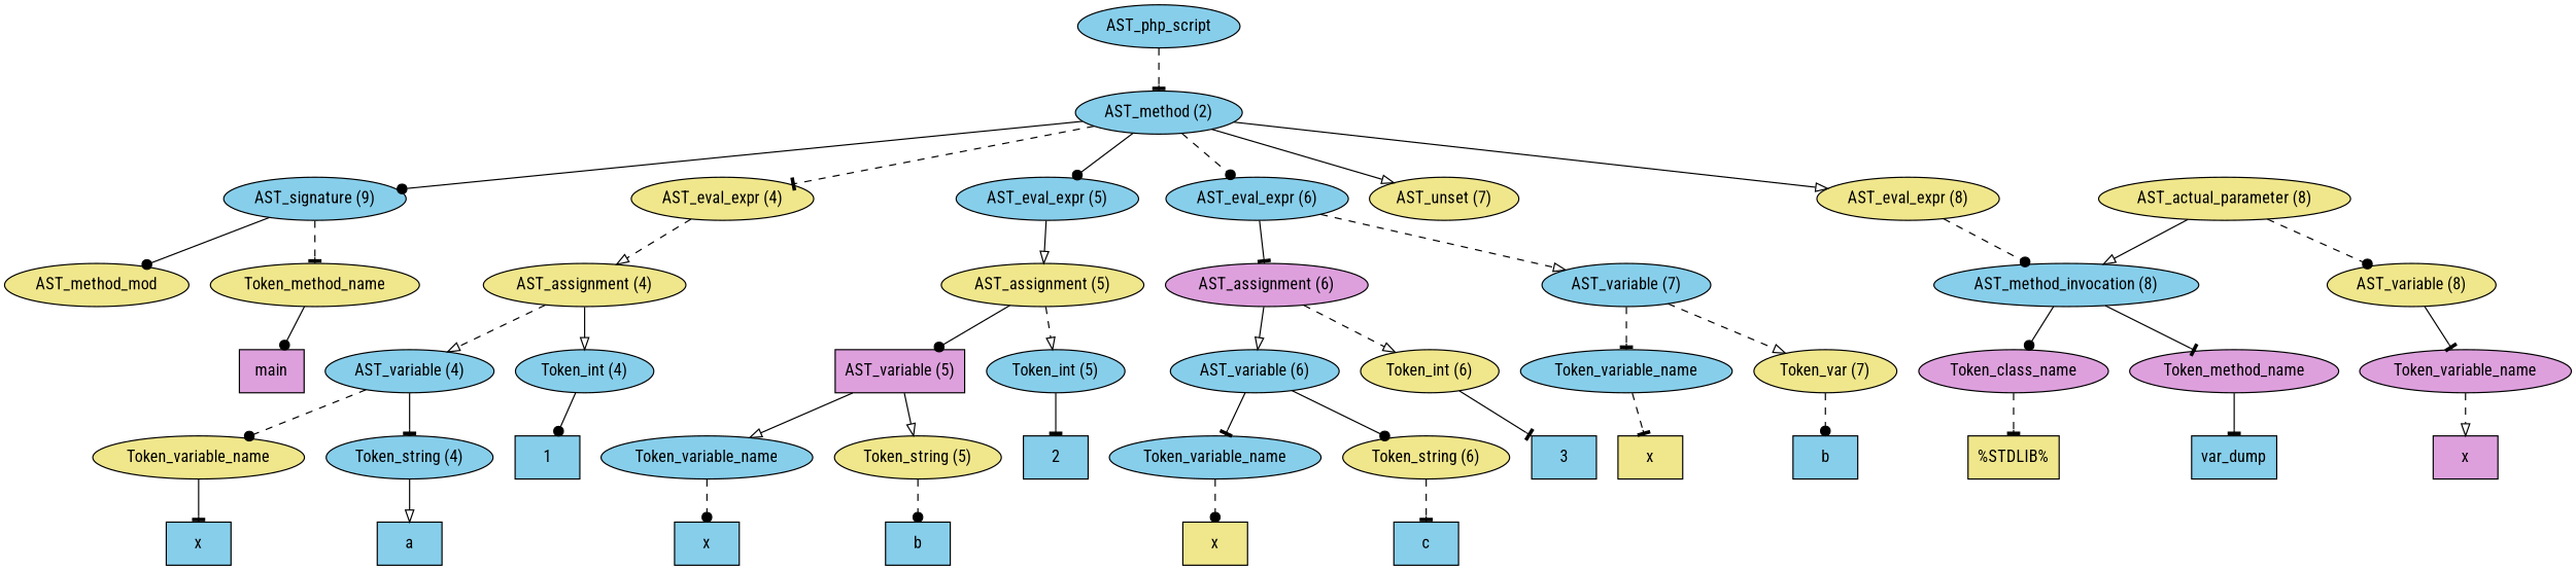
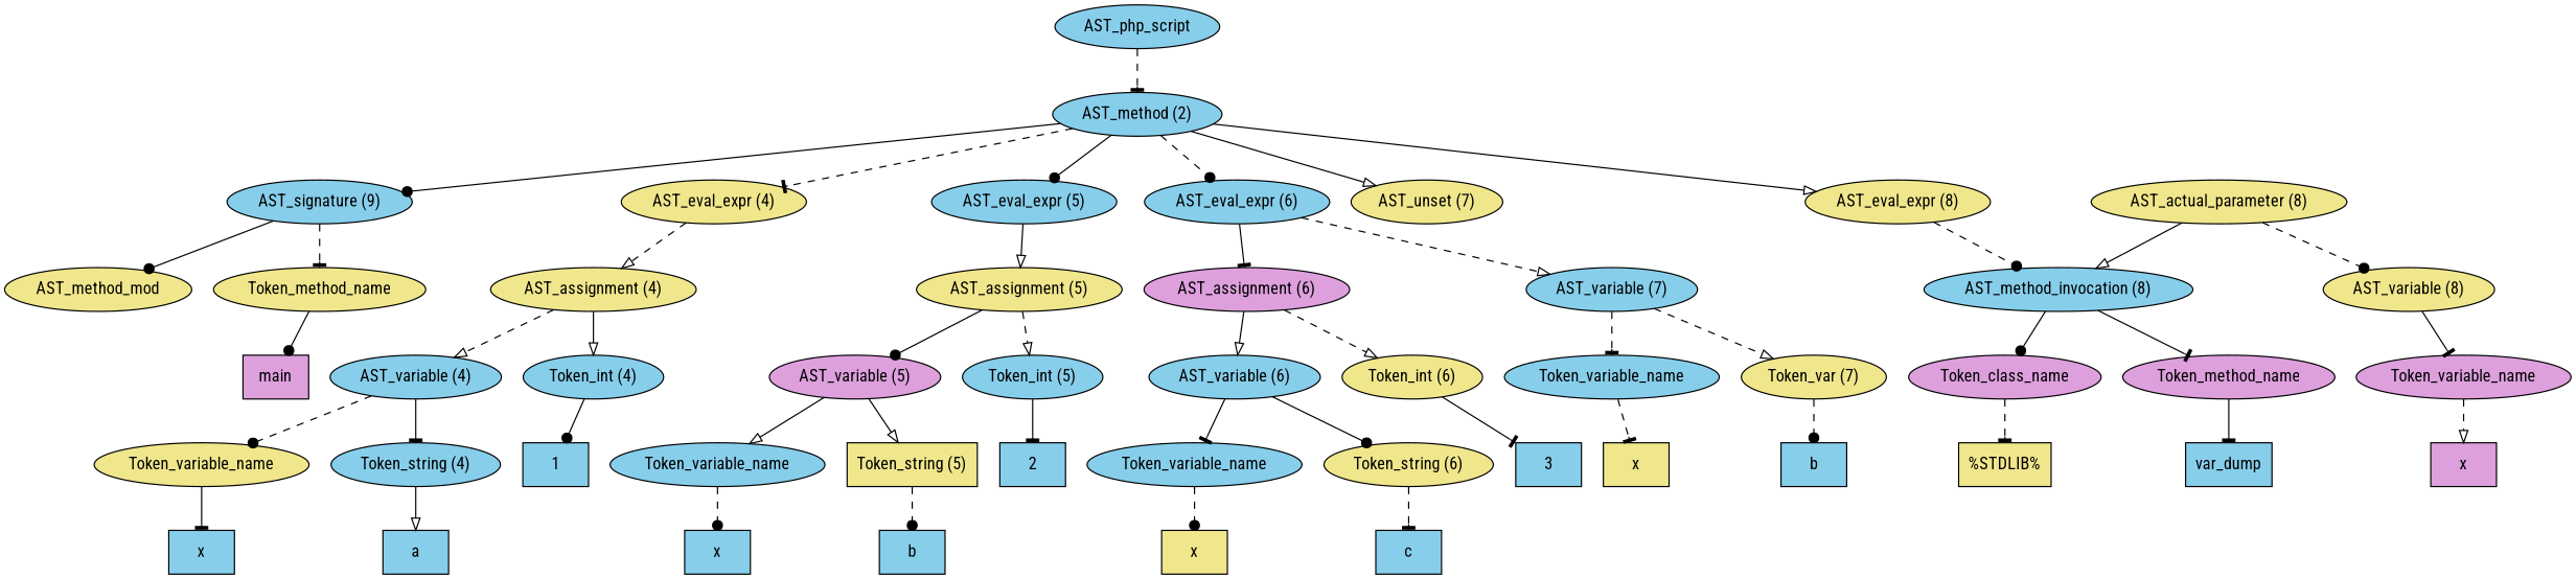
  digraph {
    fontname="Roboto Condensed"
    node [fillcolor=skyblue fontname="Roboto Condensed" style=filled]
    edge [arrowhead=tee fontname="Roboto Condensed" style=solid]
    n1 [label=AST_php_script]
    n2 [label="AST_method (2)"]
    n3 [label="AST_signature (9)"]
    n4 [fillcolor=khaki label="AST_eval_expr (4)"]
    n5 [label="AST_eval_expr (5)"]
    n6 [label="AST_eval_expr (6)"]
    n7 [fillcolor=khaki label="AST_unset (7)"]
    n8 [fillcolor=khaki label="AST_eval_expr (8)"]
    n9 [fillcolor=khaki label=AST_method_mod]
    n10 [fillcolor=khaki label=Token_method_name]
    n11 [fillcolor=khaki label="AST_assignment (4)"]
    n12 [fillcolor=khaki label="AST_assignment (5)"]
    n13 [fillcolor=plum label="AST_assignment (6)"]
    n14 [label="AST_variable (7)"]
    n15 [label="AST_method_invocation (8)"]
    n16 [fillcolor=plum label=main shape=box]
    n17 [label="AST_variable (4)"]
    n18 [label="Token_int (4)"]
    n19 [fillcolor=khaki label=Token_variable_name]
    n20 [label="Token_string (4)"]
    n21 [label=1 shape=box]
    n22 [label=x shape=box]
    n23 [label=a shape=box]
-   n24 [fillcolor=plum label="AST_variable (5)" shape=box]
+   n24 [fillcolor=plum label="AST_variable (5)"]
    n25 [label="Token_int (5)"]
    n26 [label=Token_variable_name]
-   n27 [fillcolor=khaki label="Token_string (5)"]
+   n27 [fillcolor=khaki label="Token_string (5)" shape=box]
    n28 [label=2 shape=box]
    n29 [label=x shape=box]
    n30 [label=b shape=box]
    n31 [label="AST_variable (6)"]
    n32 [fillcolor=khaki label="Token_int (6)"]
    n33 [label=Token_variable_name]
    n34 [fillcolor=khaki label="Token_string (6)"]
    n35 [label=3 shape=box]
    n36 [fillcolor=khaki label=x shape=box]
    n37 [label=c shape=box]
    n38 [label=Token_variable_name]
    n39 [fillcolor=khaki label="Token_var (7)"]
    n40 [fillcolor=khaki label=x shape=box]
    n41 [label=b shape=box]
    n42 [fillcolor=plum label=Token_class_name]
    n43 [fillcolor=plum label=Token_method_name]
    n44 [fillcolor=khaki label="%STDLIB%" shape=box]
    n45 [label=var_dump shape=box]
    n46 [fillcolor=khaki label="AST_actual_parameter (8)"]
    n47 [fillcolor=khaki label="AST_variable (8)"]
    n48 [fillcolor=plum label=Token_variable_name]
    n49 [fillcolor=plum label=x shape=box]
    n1 -> n2 [style=dashed]
    n2 -> n3 [arrowhead=dot]
    n2 -> n4 [style=dashed]
    n2 -> n5 [arrowhead=dot]
    n2 -> n6 [arrowhead=dot style=dashed]
    n2 -> n7 [arrowhead=onormal]
    n2 -> n8 [arrowhead=onormal]
    n3 -> n9 [arrowhead=dot]
    n3 -> n10 [style=dashed]
    n4 -> n11 [arrowhead=onormal style=dashed]
    n5 -> n12 [arrowhead=onormal]
    n6 -> n13
    n6 -> n14 [arrowhead=onormal style=dashed]
    n8 -> n15 [arrowhead=dot style=dashed]
    n10 -> n16 [arrowhead=dot]
    n11 -> n17 [arrowhead=onormal style=dashed]
    n11 -> n18 [arrowhead=onormal]
    n12 -> n24 [arrowhead=dot]
    n12 -> n25 [arrowhead=onormal style=dashed]
    n13 -> n31 [arrowhead=onormal]
    n13 -> n32 [arrowhead=onormal style=dashed]
    n14 -> n38 [style=dashed]
    n14 -> n39 [arrowhead=onormal style=dashed]
    n15 -> n42 [arrowhead=dot]
    n15 -> n43
    n17 -> n19 [arrowhead=dot style=dashed]
    n17 -> n20
    n18 -> n21 [arrowhead=dot]
    n19 -> n22
    n20 -> n23 [arrowhead=onormal]
    n24 -> n26 [arrowhead=onormal]
    n24 -> n27 [arrowhead=onormal]
    n25 -> n28
    n26 -> n29 [arrowhead=dot style=dashed]
    n27 -> n30 [arrowhead=dot style=dashed]
    n31 -> n33
    n31 -> n34 [arrowhead=dot]
    n32 -> n35
    n33 -> n36 [arrowhead=dot style=dashed]
    n34 -> n37 [style=dashed]
    n38 -> n40 [style=dashed]
    n39 -> n41 [arrowhead=dot style=dashed]
    n42 -> n44 [style=dashed]
    n43 -> n45
    n46 -> n15 [arrowhead=onormal]
    n46 -> n47 [arrowhead=dot style=dashed]
    n47 -> n48
    n48 -> n49 [arrowhead=onormal style=dashed]
  }
